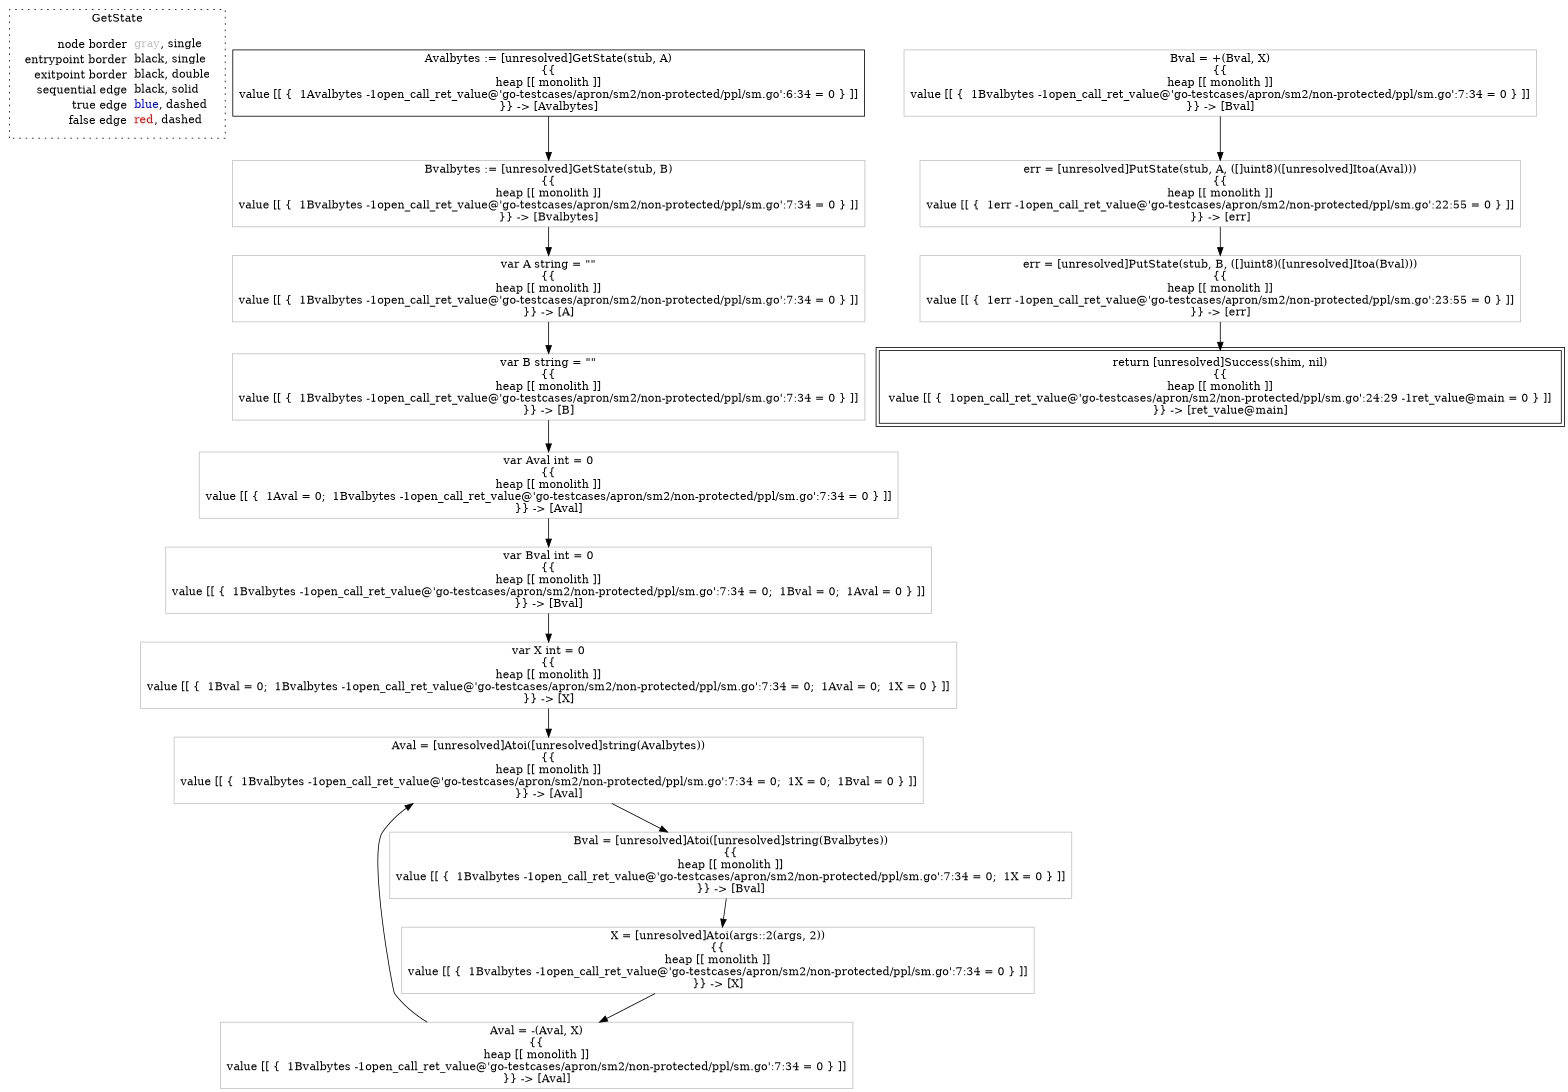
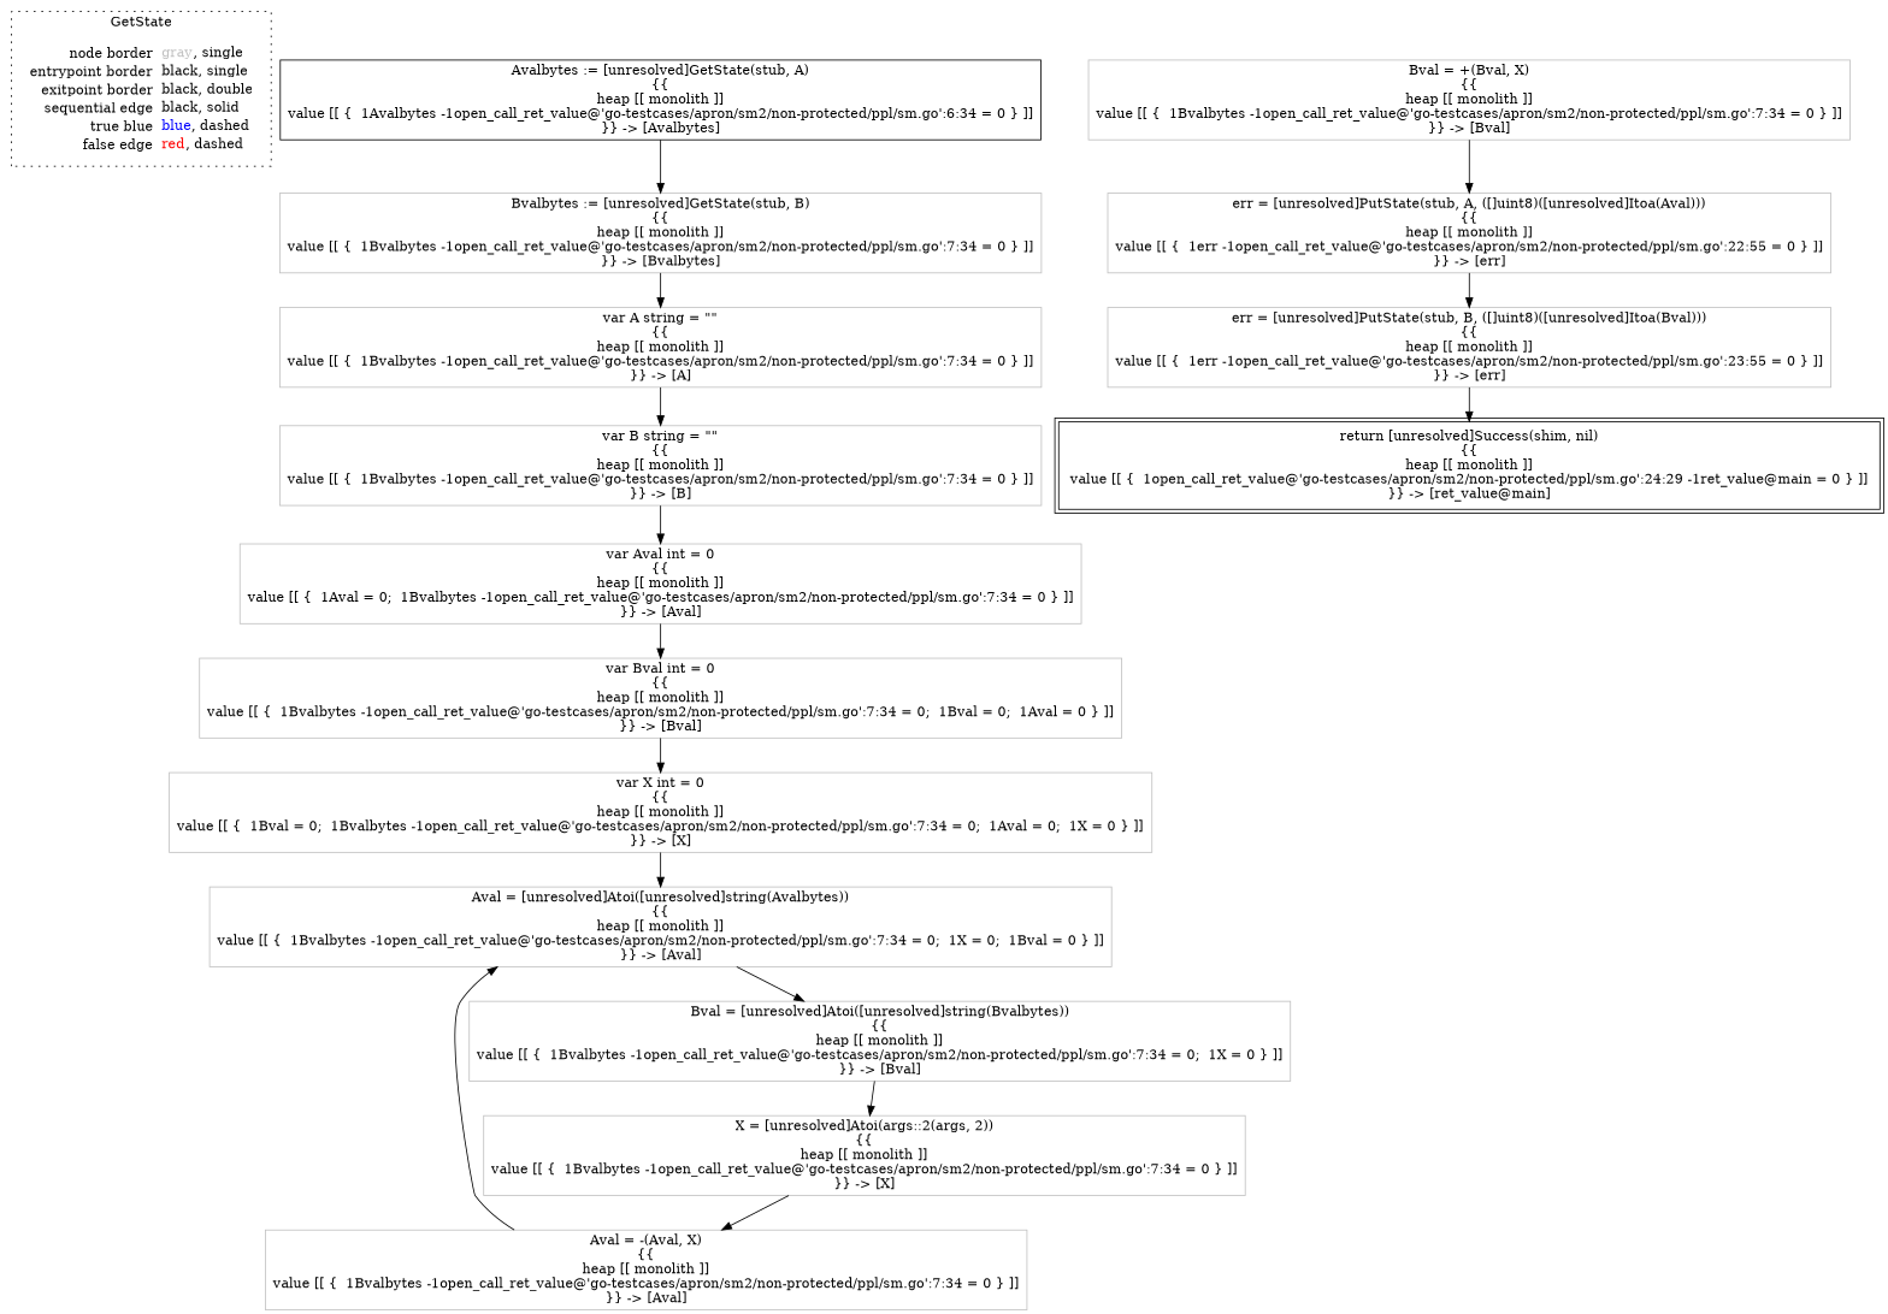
  digraph {
    node [shape=rect color=gray]
    edge [color=black]
-   n1 [label=<<table border="0" cellpadding="2" cellspacing="0" cellborder="0"><tr><td align="right">node border&nbsp;</td><td align="left"><font color="gray">gray</font>, single</td></tr><tr><td align="right">entrypoint border&nbsp;</td><td align="left"><font color="black">black</font>, single</td></tr><tr><td align="right">exitpoint border&nbsp;</td><td align="left"><font color="black">black</font>, double</td></tr><tr><td align="right">sequential edge&nbsp;</td><td align="left"><font color="black">black</font>, solid</td></tr><tr><td align="right">true edge&nbsp;</td><td align="left"><font color="blue">blue</font>, dashed</td></tr><tr><td align="right">false edge&nbsp;</td><td align="left"><font color="red">red</font>, dashed</td></tr></table>> shape=plaintext color=""]
+   n1 [label=<<table border="0" cellpadding="2" cellspacing="0" cellborder="0"><tr><td align="right">node border&nbsp;</td><td align="left"><font color="gray">gray</font>, single</td></tr><tr><td align="right">entrypoint border&nbsp;</td><td align="left"><font color="black">black</font>, single</td></tr><tr><td align="right">exitpoint border&nbsp;</td><td align="left"><font color="black">black</font>, double</td></tr><tr><td align="right">sequential edge&nbsp;</td><td align="left"><font color="black">black</font>, solid</td></tr><tr><td align="right">true blue&nbsp;</td><td align="left"><font color="blue">blue</font>, dashed</td></tr><tr><td align="right">false edge&nbsp;</td><td align="left"><font color="red">red</font>, dashed</td></tr></table>> shape=plaintext color=""]
    n2 [color=black label=<Avalbytes := [unresolved]GetState(stub, A)<BR/>{{<BR/>heap [[ monolith ]]<BR/>value [[ {  1Avalbytes -1open_call_ret_value@'go-testcases/apron/sm2/non-protected/ppl/sm.go':6:34 = 0 } ]]<BR/>}} -&gt; [Avalbytes]>]
    n3 [label=<Bvalbytes := [unresolved]GetState(stub, B)<BR/>{{<BR/>heap [[ monolith ]]<BR/>value [[ {  1Bvalbytes -1open_call_ret_value@'go-testcases/apron/sm2/non-protected/ppl/sm.go':7:34 = 0 } ]]<BR/>}} -&gt; [Bvalbytes]>]
    n4 [label=<var A string = &quot;&quot;<BR/>{{<BR/>heap [[ monolith ]]<BR/>value [[ {  1Bvalbytes -1open_call_ret_value@'go-testcases/apron/sm2/non-protected/ppl/sm.go':7:34 = 0 } ]]<BR/>}} -&gt; [A]>]
    n5 [label=<Aval = -(Aval, X)<BR/>{{<BR/>heap [[ monolith ]]<BR/>value [[ {  1Bvalbytes -1open_call_ret_value@'go-testcases/apron/sm2/non-protected/ppl/sm.go':7:34 = 0 } ]]<BR/>}} -&gt; [Aval]>]
    n6 [label=<Aval = [unresolved]Atoi([unresolved]string(Avalbytes))<BR/>{{<BR/>heap [[ monolith ]]<BR/>value [[ {  1Bvalbytes -1open_call_ret_value@'go-testcases/apron/sm2/non-protected/ppl/sm.go':7:34 = 0;  1X = 0;  1Bval = 0 } ]]<BR/>}} -&gt; [Aval]>]
    n7 [label=<Bval = +(Bval, X)<BR/>{{<BR/>heap [[ monolith ]]<BR/>value [[ {  1Bvalbytes -1open_call_ret_value@'go-testcases/apron/sm2/non-protected/ppl/sm.go':7:34 = 0 } ]]<BR/>}} -&gt; [Bval]>]
    n8 [label=<err = [unresolved]PutState(stub, A, ([]uint8)([unresolved]Itoa(Aval)))<BR/>{{<BR/>heap [[ monolith ]]<BR/>value [[ {  1err -1open_call_ret_value@'go-testcases/apron/sm2/non-protected/ppl/sm.go':22:55 = 0 } ]]<BR/>}} -&gt; [err]>]
    n9 [label=<var X int = 0<BR/>{{<BR/>heap [[ monolith ]]<BR/>value [[ {  1Bval = 0;  1Bvalbytes -1open_call_ret_value@'go-testcases/apron/sm2/non-protected/ppl/sm.go':7:34 = 0;  1Aval = 0;  1X = 0 } ]]<BR/>}} -&gt; [X]>]
    n10 [label=<Bval = [unresolved]Atoi([unresolved]string(Bvalbytes))<BR/>{{<BR/>heap [[ monolith ]]<BR/>value [[ {  1Bvalbytes -1open_call_ret_value@'go-testcases/apron/sm2/non-protected/ppl/sm.go':7:34 = 0;  1X = 0 } ]]<BR/>}} -&gt; [Bval]>]
    n11 [label=<X = [unresolved]Atoi(args::2(args, 2))<BR/>{{<BR/>heap [[ monolith ]]<BR/>value [[ {  1Bvalbytes -1open_call_ret_value@'go-testcases/apron/sm2/non-protected/ppl/sm.go':7:34 = 0 } ]]<BR/>}} -&gt; [X]>]
    n12 [color=black label=<return [unresolved]Success(shim, nil)<BR/>{{<BR/>heap [[ monolith ]]<BR/>value [[ {  1open_call_ret_value@'go-testcases/apron/sm2/non-protected/ppl/sm.go':24:29 -1ret_value@main = 0 } ]]<BR/>}} -&gt; [ret_value@main]> peripheries=2]
    n13 [label=<err = [unresolved]PutState(stub, B, ([]uint8)([unresolved]Itoa(Bval)))<BR/>{{<BR/>heap [[ monolith ]]<BR/>value [[ {  1err -1open_call_ret_value@'go-testcases/apron/sm2/non-protected/ppl/sm.go':23:55 = 0 } ]]<BR/>}} -&gt; [err]>]
    n14 [label=<var B string = &quot;&quot;<BR/>{{<BR/>heap [[ monolith ]]<BR/>value [[ {  1Bvalbytes -1open_call_ret_value@'go-testcases/apron/sm2/non-protected/ppl/sm.go':7:34 = 0 } ]]<BR/>}} -&gt; [B]>]
    n15 [label=<var Aval int = 0<BR/>{{<BR/>heap [[ monolith ]]<BR/>value [[ {  1Aval = 0;  1Bvalbytes -1open_call_ret_value@'go-testcases/apron/sm2/non-protected/ppl/sm.go':7:34 = 0 } ]]<BR/>}} -&gt; [Aval]>]
    n16 [label=<var Bval int = 0<BR/>{{<BR/>heap [[ monolith ]]<BR/>value [[ {  1Bvalbytes -1open_call_ret_value@'go-testcases/apron/sm2/non-protected/ppl/sm.go':7:34 = 0;  1Bval = 0;  1Aval = 0 } ]]<BR/>}} -&gt; [Bval]>]
    subgraph cluster_1 {
      label=GetState
      style=dotted
      n1
    }
    n2 -> n3
    n3 -> n4
    n4 -> n14
    n5 -> n6
    n6 -> n10
    n7 -> n8
    n8 -> n13
    n9 -> n6
    n10 -> n11
    n11 -> n5
    n13 -> n12
    n14 -> n15
    n15 -> n16
    n16 -> n9
  }
